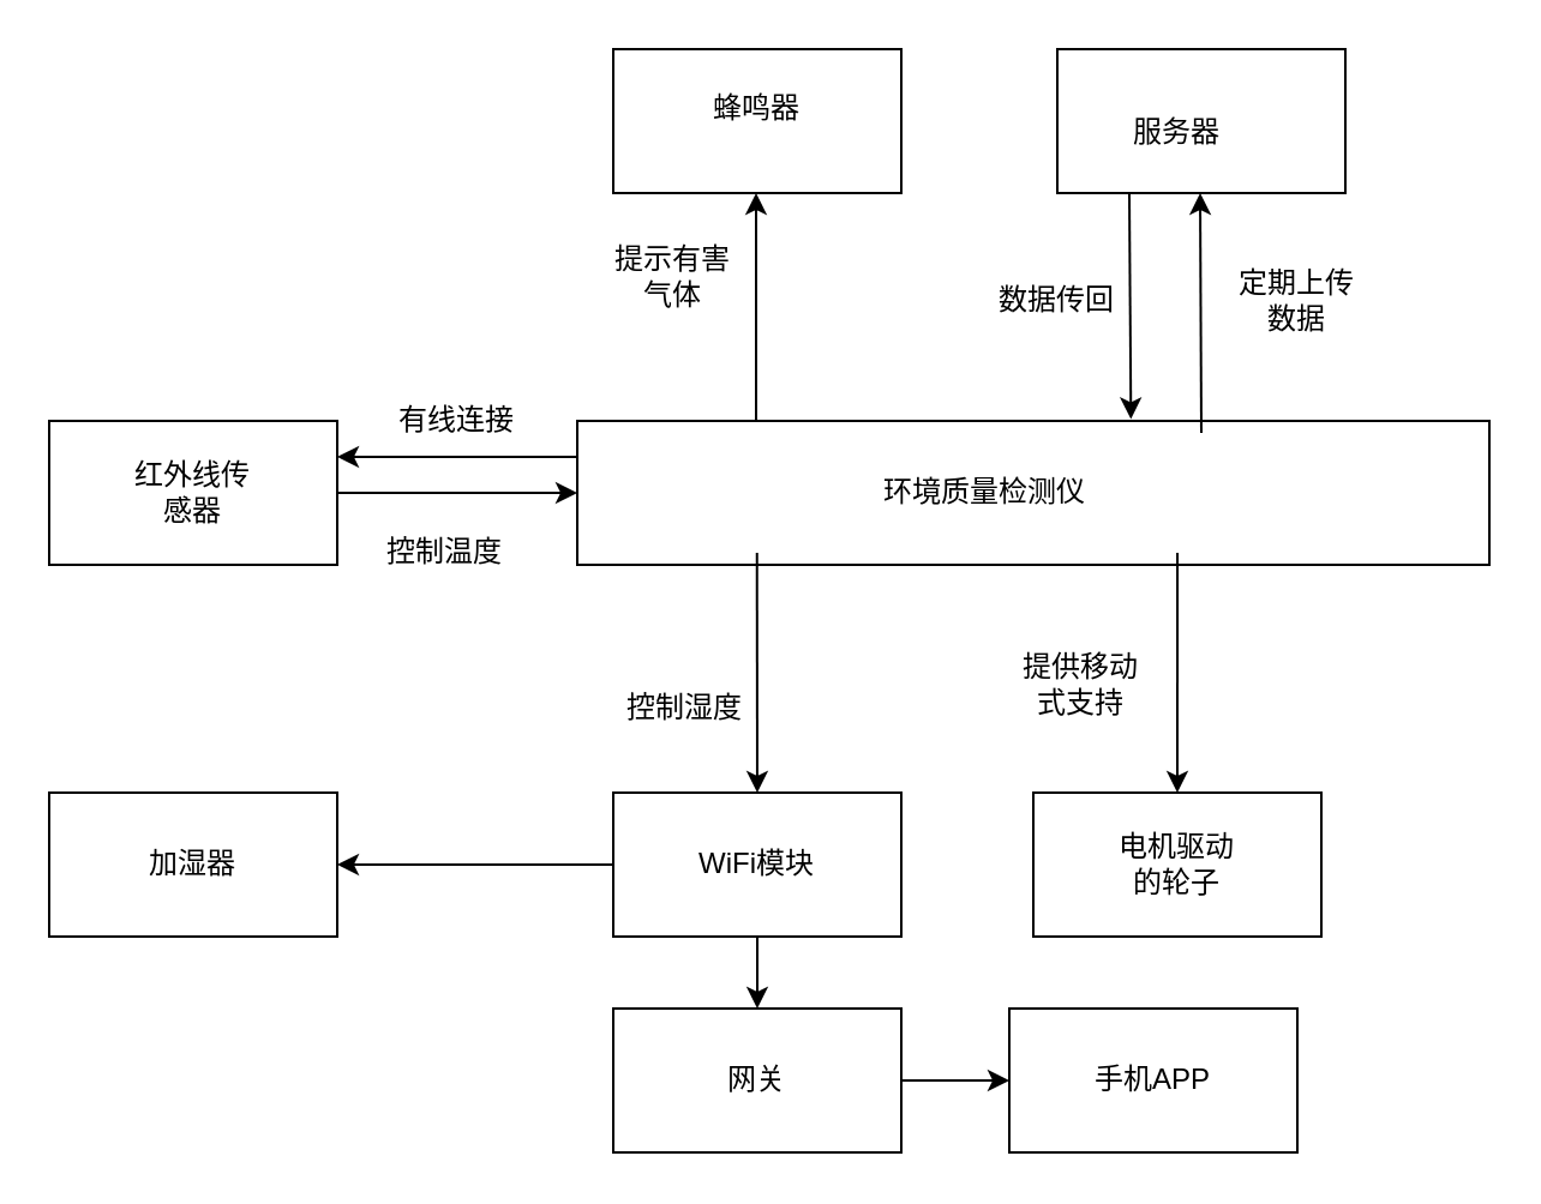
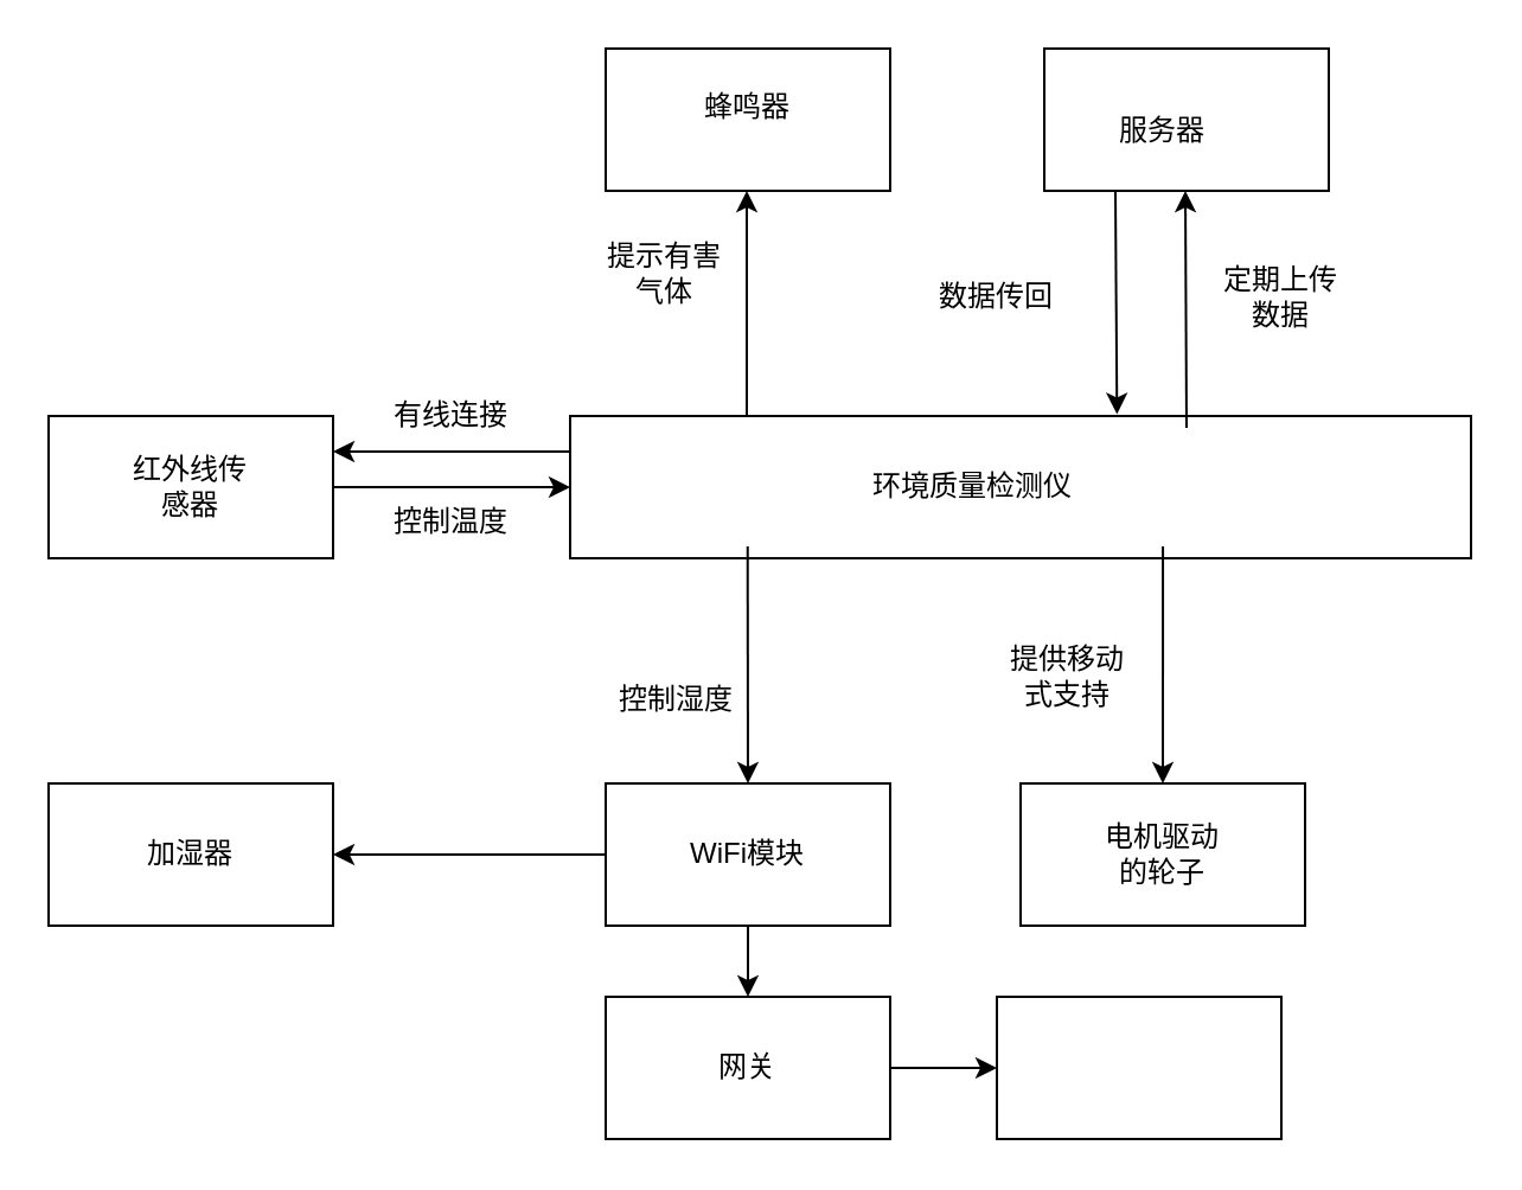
  <mxCell id="0" />
  <mxCell id="1" parent="0" />
  <mxCell id="2" value="" style="rounded=0;whiteSpace=wrap;html=1;" vertex="1" parent="1"><mxGeometry x="240" y="175" width="380" height="60" as="geometry" /></mxCell>
  <mxCell id="3" value="环境质量检测仪" style="text;html=1;strokeColor=none;fillColor=none;align=center;verticalAlign=middle;whiteSpace=wrap;rounded=0;" vertex="1" parent="1"><mxGeometry x="360" y="190" width="100" height="30" as="geometry" /></mxCell>
  <mxCell id="4" value="" style="edgeStyle=orthogonalEdgeStyle;rounded=0;orthogonalLoop=1;jettySize=auto;html=1;" edge="1" parent="1" source="5" target="2"><mxGeometry relative="1" as="geometry" /></mxCell>
  <mxCell id="5" value="" style="rounded=0;whiteSpace=wrap;html=1;" vertex="1" parent="1"><mxGeometry x="20" y="175" width="120" height="60" as="geometry" /></mxCell>
  <mxCell id="6" value="" style="rounded=0;whiteSpace=wrap;html=1;" vertex="1" parent="1"><mxGeometry x="255" y="20" width="120" height="60" as="geometry" /></mxCell>
  <mxCell id="7" value="红外线传感器" style="text;html=1;strokeColor=none;fillColor=none;align=center;verticalAlign=middle;whiteSpace=wrap;rounded=0;" vertex="1" parent="1"><mxGeometry x="50" y="190" width="60" height="30" as="geometry" /></mxCell>
  <mxCell id="8" value="" style="endArrow=classic;html=1;rounded=0;exitX=0;exitY=0.25;exitDx=0;exitDy=0;entryX=1;entryY=0.25;entryDx=0;entryDy=0;" edge="1" parent="1" source="2" target="5"><mxGeometry width="50" height="50" relative="1" as="geometry"><mxPoint x="330" y="250" as="sourcePoint" /><mxPoint x="380" y="200" as="targetPoint" /></mxGeometry></mxCell>
- <mxCell id="9" value="控制温度" style="text;html=1;strokeColor=none;fillColor=none;align=center;verticalAlign=middle;whiteSpace=wrap;rounded=0;" vertex="1" parent="1"><mxGeometry x="155" y="215" width="60" height="30" as="geometry" /></mxCell>
+ <mxCell id="9" value="控制温度" style="text;html=1;strokeColor=none;fillColor=none;align=center;verticalAlign=middle;whiteSpace=wrap;rounded=0;" vertex="1" parent="1"><mxGeometry x="160" y="205" width="60" height="30" as="geometry" /></mxCell>
  <mxCell id="10" value="" style="rounded=0;whiteSpace=wrap;html=1;" vertex="1" parent="1"><mxGeometry x="20" y="330" width="120" height="60" as="geometry" /></mxCell>
  <mxCell id="11" value="有线连接" style="text;html=1;strokeColor=none;fillColor=none;align=center;verticalAlign=middle;whiteSpace=wrap;rounded=0;" vertex="1" parent="1"><mxGeometry x="160" y="160" width="60" height="30" as="geometry" /></mxCell>
  <mxCell id="12" value="" style="endArrow=classic;html=1;rounded=0;" edge="1" parent="1"><mxGeometry width="50" height="50" relative="1" as="geometry"><mxPoint x="314.5" y="175" as="sourcePoint" /><mxPoint x="314.5" y="80" as="targetPoint" /></mxGeometry></mxCell>
  <mxCell id="13" value="加湿器" style="text;html=1;strokeColor=none;fillColor=none;align=center;verticalAlign=middle;whiteSpace=wrap;rounded=0;" vertex="1" parent="1"><mxGeometry x="50" y="345" width="60" height="30" as="geometry" /></mxCell>
  <mxCell id="14" value="" style="rounded=0;whiteSpace=wrap;html=1;" vertex="1" parent="1"><mxGeometry x="255" y="330" width="120" height="60" as="geometry" /></mxCell>
  <mxCell id="15" value="WiFi模块" style="text;html=1;strokeColor=none;fillColor=none;align=center;verticalAlign=middle;whiteSpace=wrap;rounded=0;" vertex="1" parent="1"><mxGeometry x="275" y="345" width="80" height="30" as="geometry" /></mxCell>
  <mxCell id="16" value="" style="endArrow=classic;html=1;rounded=0;entryX=0.5;entryY=0;entryDx=0;entryDy=0;exitX=0.197;exitY=0.917;exitDx=0;exitDy=0;exitPerimeter=0;" edge="1" parent="1" source="2" target="14"><mxGeometry width="50" height="50" relative="1" as="geometry"><mxPoint x="315" y="240" as="sourcePoint" /><mxPoint x="380" y="290" as="targetPoint" /></mxGeometry></mxCell>
  <mxCell id="17" value="" style="endArrow=classic;html=1;rounded=0;exitX=0;exitY=0.5;exitDx=0;exitDy=0;entryX=1;entryY=0.5;entryDx=0;entryDy=0;" edge="1" parent="1" source="14" target="10"><mxGeometry width="50" height="50" relative="1" as="geometry"><mxPoint x="330" y="340" as="sourcePoint" /><mxPoint x="380" y="290" as="targetPoint" /></mxGeometry></mxCell>
  <mxCell id="18" value="蜂鸣器" style="text;html=1;strokeColor=none;fillColor=none;align=center;verticalAlign=middle;whiteSpace=wrap;rounded=0;" vertex="1" parent="1"><mxGeometry x="285" y="30" width="60" height="30" as="geometry" /></mxCell>
  <mxCell id="19" value="控制湿度" style="text;html=1;strokeColor=none;fillColor=none;align=center;verticalAlign=middle;whiteSpace=wrap;rounded=0;" vertex="1" parent="1"><mxGeometry x="255" y="280" width="60" height="30" as="geometry" /></mxCell>
  <mxCell id="20" value="提示有害气体" style="text;html=1;strokeColor=none;fillColor=none;align=center;verticalAlign=middle;whiteSpace=wrap;rounded=0;" vertex="1" parent="1"><mxGeometry x="250" y="100" width="60" height="30" as="geometry" /></mxCell>
  <mxCell id="21" value="" style="rounded=0;whiteSpace=wrap;html=1;" vertex="1" parent="1"><mxGeometry x="430" y="330" width="120" height="60" as="geometry" /></mxCell>
  <mxCell id="22" value="电机驱动的轮子" style="text;html=1;strokeColor=none;fillColor=none;align=center;verticalAlign=middle;whiteSpace=wrap;rounded=0;" vertex="1" parent="1"><mxGeometry x="460" y="345" width="60" height="30" as="geometry" /></mxCell>
  <mxCell id="23" value="" style="endArrow=classic;html=1;rounded=0;entryX=0.5;entryY=0;entryDx=0;entryDy=0;exitX=0.658;exitY=0.917;exitDx=0;exitDy=0;exitPerimeter=0;" edge="1" parent="1" source="2" target="21"><mxGeometry width="50" height="50" relative="1" as="geometry"><mxPoint x="490" y="240" as="sourcePoint" /><mxPoint x="350" y="180" as="targetPoint" /></mxGeometry></mxCell>
  <mxCell id="24" value="提供移动式支持" style="text;html=1;strokeColor=none;fillColor=none;align=center;verticalAlign=middle;whiteSpace=wrap;rounded=0;" vertex="1" parent="1"><mxGeometry x="420" y="270" width="60" height="30" as="geometry" /></mxCell>
  <mxCell id="25" value="" style="rounded=0;whiteSpace=wrap;html=1;" vertex="1" parent="1"><mxGeometry x="255" y="420" width="120" height="60" as="geometry" /></mxCell>
  <mxCell id="26" value="网关" style="text;html=1;strokeColor=none;fillColor=none;align=center;verticalAlign=middle;whiteSpace=wrap;rounded=0;" vertex="1" parent="1"><mxGeometry x="285" y="435" width="60" height="30" as="geometry" /></mxCell>
  <mxCell id="27" value="" style="endArrow=classic;html=1;rounded=0;exitX=0.5;exitY=1;exitDx=0;exitDy=0;entryX=0.5;entryY=0;entryDx=0;entryDy=0;" edge="1" parent="1" source="14" target="25"><mxGeometry width="50" height="50" relative="1" as="geometry"><mxPoint x="490" y="320" as="sourcePoint" /><mxPoint x="540" y="270" as="targetPoint" /></mxGeometry></mxCell>
  <mxCell id="28" value="" style="rounded=0;whiteSpace=wrap;html=1;" vertex="1" parent="1"><mxGeometry x="420" y="420" width="120" height="60" as="geometry" /></mxCell>
- <mxCell id="29" value="手机APP" style="text;html=1;strokeColor=none;fillColor=none;align=center;verticalAlign=middle;whiteSpace=wrap;rounded=0;" vertex="1" parent="1"><mxGeometry x="450" y="435" width="60" height="30" as="geometry" /></mxCell>
  <mxCell id="30" value="" style="endArrow=classic;html=1;rounded=0;exitX=1;exitY=0.5;exitDx=0;exitDy=0;" edge="1" parent="1" source="25" target="28"><mxGeometry width="50" height="50" relative="1" as="geometry"><mxPoint x="490" y="320" as="sourcePoint" /><mxPoint x="540" y="270" as="targetPoint" /></mxGeometry></mxCell>
  <mxCell id="31" value="" style="endArrow=classic;html=1;rounded=0;" edge="1" parent="1"><mxGeometry width="50" height="50" relative="1" as="geometry"><mxPoint x="500" y="180" as="sourcePoint" /><mxPoint x="499.5" y="80" as="targetPoint" /></mxGeometry></mxCell>
  <mxCell id="32" value="" style="rounded=0;whiteSpace=wrap;html=1;" vertex="1" parent="1"><mxGeometry x="440" y="20" width="120" height="60" as="geometry" /></mxCell>
  <mxCell id="33" value="定期上传数据" style="text;html=1;strokeColor=none;fillColor=none;align=center;verticalAlign=middle;whiteSpace=wrap;rounded=0;" vertex="1" parent="1"><mxGeometry x="510" y="110" width="60" height="30" as="geometry" /></mxCell>
  <mxCell id="34" value="" style="endArrow=classic;html=1;rounded=0;exitX=0.25;exitY=1;exitDx=0;exitDy=0;entryX=0.607;entryY=-0.013;entryDx=0;entryDy=0;entryPerimeter=0;" edge="1" parent="1" source="32" target="2"><mxGeometry width="50" height="50" relative="1" as="geometry"><mxPoint x="460" y="220" as="sourcePoint" /><mxPoint x="510" y="170" as="targetPoint" /></mxGeometry></mxCell>
- <mxCell id="35" value="数据传回" style="text;html=1;strokeColor=none;fillColor=none;align=center;verticalAlign=middle;whiteSpace=wrap;rounded=0;" vertex="1" parent="1"><mxGeometry x="410" y="110" width="60" height="30" as="geometry" /></mxCell>
+ <mxCell id="35" value="数据传回" style="text;html=1;strokeColor=none;fillColor=none;align=center;verticalAlign=middle;whiteSpace=wrap;rounded=0;" vertex="1" parent="1"><mxGeometry x="390" y="110" width="60" height="30" as="geometry" /></mxCell>
  <mxCell id="36" value="服务器" style="text;html=1;strokeColor=none;fillColor=none;align=center;verticalAlign=middle;whiteSpace=wrap;rounded=0;" vertex="1" parent="1"><mxGeometry x="460" y="40" width="60" height="30" as="geometry" /></mxCell>
